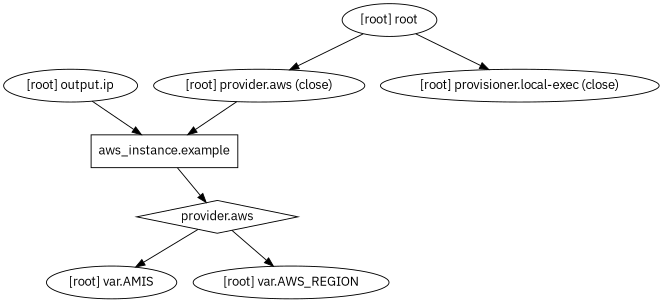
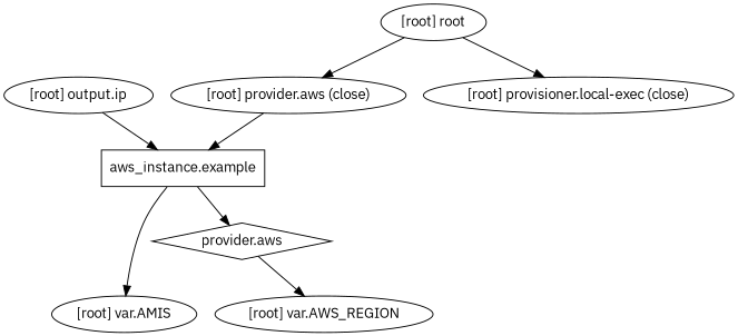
  digraph {
    compound=true
    fontname="IBM Plex Sans"
    newrank=true
    node [fontname="IBM Plex Sans"]
    edge [fontname="IBM Plex Sans"]
    n1 [label="aws_instance.example" shape=box]
    n2 [label="provider.aws" shape=diamond]
    "[root] var.AMIS"
    "[root] var.AWS_REGION"
    "[root] output.ip"
    "[root] provider.aws (close)"
    "[root] provisioner.local-exec (close)"
    "[root] root"
    subgraph sub_1 {
      n1
      n2
      "[root] var.AMIS"
      "[root] var.AWS_REGION"
      "[root] output.ip"
      "[root] provider.aws (close)"
      "[root] provisioner.local-exec (close)"
      "[root] root"
    }
    n1 -> n2
-   n2 -> "[root] var.AMIS"
+   n1 -> "[root] var.AMIS"
    n2 -> "[root] var.AWS_REGION"
    "[root] output.ip" -> n1
    "[root] provider.aws (close)" -> n1
    "[root] root" -> "[root] provider.aws (close)"
    "[root] root" -> "[root] provisioner.local-exec (close)"
  }
